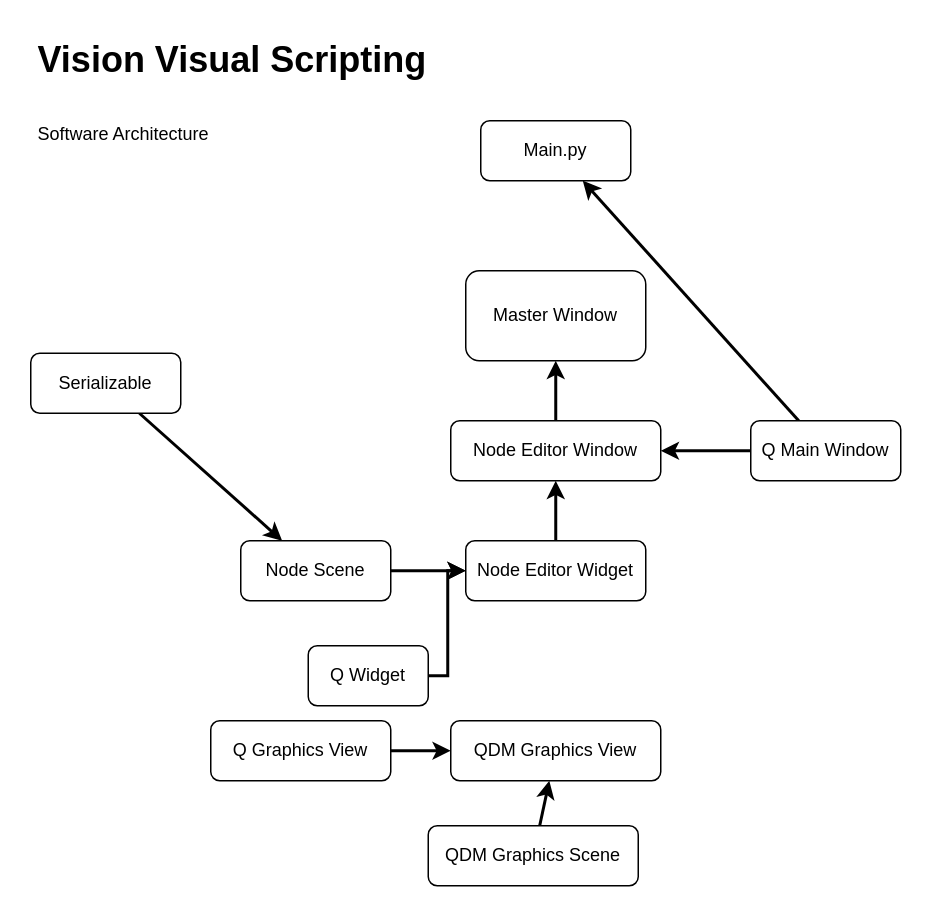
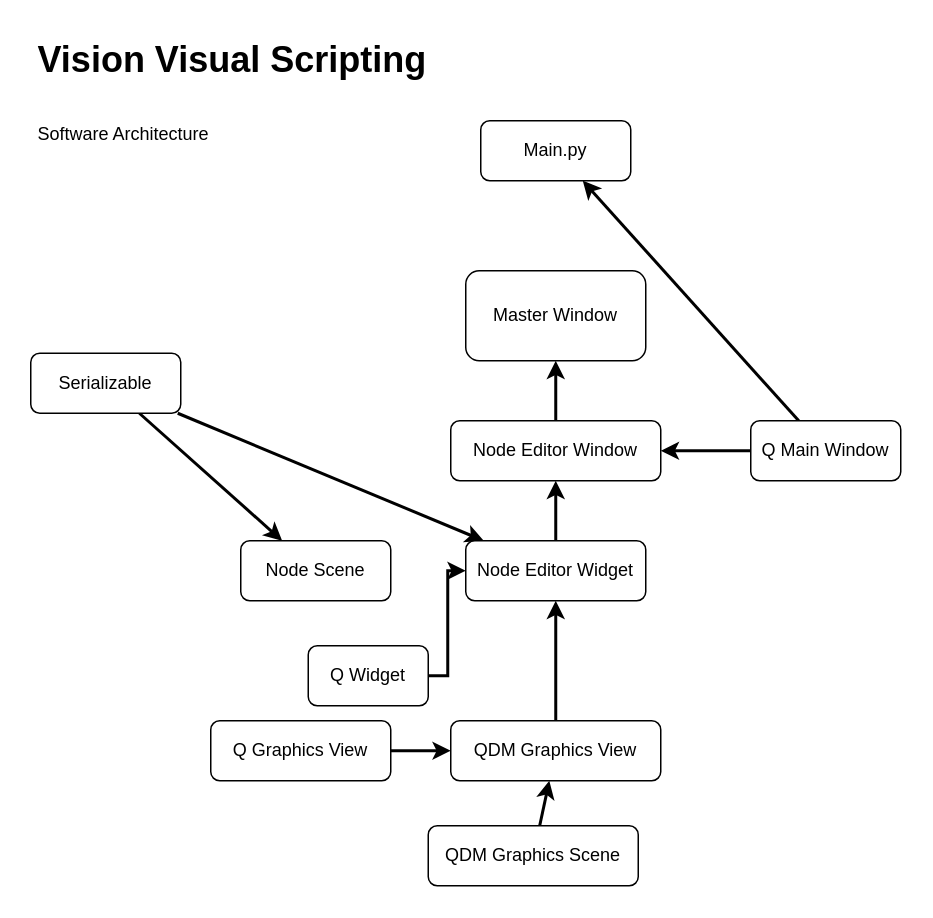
  <mxCell id="0" />
  <mxCell id="1" parent="0" />
  <mxCell id="2" value="&lt;h1&gt;&lt;span&gt;Vision Visual Scripting&lt;/span&gt;&lt;/h1&gt;&lt;h1&gt;&lt;span style=&quot;font-size: 12px ; font-weight: normal&quot;&gt;Software Architecture&lt;/span&gt;&lt;br&gt;&lt;/h1&gt;" style="text;html=1;strokeColor=none;fillColor=none;spacing=5;spacingTop=-20;whiteSpace=wrap;overflow=hidden;rounded=0;" vertex="1" parent="1"><mxGeometry x="20" y="20" width="340" height="110" as="geometry" /></mxCell>
  <mxCell id="3" value="" style="rounded=0;orthogonalLoop=1;jettySize=auto;html=1;endArrow=none;endFill=0;startArrow=classic;startFill=1;strokeWidth=2;" edge="1" parent="1" source="4" target="10"><mxGeometry relative="1" as="geometry" /></mxCell>
  <mxCell id="4" value="Main.py" style="rounded=1;whiteSpace=wrap;html=1;" vertex="1" parent="1"><mxGeometry x="320" y="80" width="100" height="40" as="geometry" /></mxCell>
  <mxCell id="5" value="" style="rounded=0;orthogonalLoop=1;jettySize=auto;html=1;jumpSize=6;jumpStyle=none;targetPerimeterSpacing=0;strokeWidth=2;" edge="1" parent="1" source="9" target="6"><mxGeometry relative="1" as="geometry" /></mxCell>
  <mxCell id="6" value="Master Window" style="whiteSpace=wrap;html=1;rounded=1;" vertex="1" parent="1"><mxGeometry x="310" y="180" width="120" height="60" as="geometry" /></mxCell>
  <mxCell id="7" value="" style="rounded=0;orthogonalLoop=1;jettySize=auto;html=1;startArrow=classic;startFill=1;endArrow=none;endFill=0;strokeWidth=2;" edge="1" parent="1" source="9" target="10"><mxGeometry relative="1" as="geometry" /></mxCell>
  <mxCell id="8" value="" style="rounded=0;orthogonalLoop=1;jettySize=auto;html=1;startArrow=classic;startFill=1;endArrow=none;endFill=0;strokeWidth=2;" edge="1" parent="1" source="9" target="14"><mxGeometry relative="1" as="geometry" /></mxCell>
  <mxCell id="9" value="Node Editor Window" style="whiteSpace=wrap;html=1;rounded=1;" vertex="1" parent="1"><mxGeometry x="300" y="280" width="140" height="40" as="geometry" /></mxCell>
  <mxCell id="10" value="Q Main Window" style="whiteSpace=wrap;html=1;rounded=1;" vertex="1" parent="1"><mxGeometry x="500" y="280" width="100" height="40" as="geometry" /></mxCell>
  <mxCell id="11" value="" style="rounded=0;orthogonalLoop=1;jettySize=auto;html=1;startArrow=classic;startFill=1;endArrow=none;endFill=0;strokeWidth=2;edgeStyle=elbowEdgeStyle;" edge="1" parent="1" source="14" target="15"><mxGeometry relative="1" as="geometry" /></mxCell>
- <mxCell id="12" value="" style="rounded=0;orthogonalLoop=1;jettySize=auto;html=1;startArrow=classic;startFill=1;endArrow=none;endFill=0;strokeWidth=2;" edge="1" parent="1" source="14" target="17"><mxGeometry relative="1" as="geometry" /></mxCell>
+ <mxCell id="12" value="" style="rounded=0;orthogonalLoop=1;jettySize=auto;html=1;startArrow=classic;startFill=1;endArrow=none;endFill=0;strokeWidth=2;" edge="1" parent="1" source="14" target="21"><mxGeometry relative="1" as="geometry" /></mxCell>
+ <mxCell id="13" value="" style="rounded=0;orthogonalLoop=1;jettySize=auto;html=1;startArrow=classic;startFill=1;endArrow=none;endFill=0;strokeWidth=2;" edge="1" parent="1" source="14" target="20"><mxGeometry relative="1" as="geometry" /></mxCell>
  <mxCell id="14" value="Node Editor Widget" style="whiteSpace=wrap;html=1;rounded=1;" vertex="1" parent="1"><mxGeometry x="310" y="360" width="120" height="40" as="geometry" /></mxCell>
  <mxCell id="15" value="Q Widget" style="whiteSpace=wrap;html=1;rounded=1;" vertex="1" parent="1"><mxGeometry x="205" y="430" width="80" height="40" as="geometry" /></mxCell>
  <mxCell id="16" value="" style="rounded=0;orthogonalLoop=1;jettySize=auto;html=1;startArrow=classic;startFill=1;endArrow=none;endFill=0;strokeWidth=2;" edge="1" parent="1" source="17" target="21"><mxGeometry relative="1" as="geometry" /></mxCell>
  <mxCell id="17" value="Node Scene" style="whiteSpace=wrap;html=1;rounded=1;" vertex="1" parent="1"><mxGeometry x="160" y="360" width="100" height="40" as="geometry" /></mxCell>
  <mxCell id="18" value="" style="rounded=0;orthogonalLoop=1;jettySize=auto;html=1;startArrow=classic;startFill=1;endArrow=none;endFill=0;strokeWidth=2;" edge="1" parent="1" source="20" target="22"><mxGeometry relative="1" as="geometry" /></mxCell>
  <mxCell id="19" value="" style="rounded=0;orthogonalLoop=1;jettySize=auto;html=1;startArrow=classic;startFill=1;endArrow=none;endFill=0;strokeWidth=2;" edge="1" parent="1" source="20" target="23"><mxGeometry relative="1" as="geometry" /></mxCell>
  <mxCell id="20" value="QDM Graphics View" style="whiteSpace=wrap;html=1;rounded=1;" vertex="1" parent="1"><mxGeometry x="300" y="480" width="140" height="40" as="geometry" /></mxCell>
  <mxCell id="21" value="Serializable" style="whiteSpace=wrap;html=1;rounded=1;" vertex="1" parent="1"><mxGeometry x="20" y="235" width="100" height="40" as="geometry" /></mxCell>
  <mxCell id="22" value="Q Graphics View" style="whiteSpace=wrap;html=1;rounded=1;" vertex="1" parent="1"><mxGeometry x="140" y="480" width="120" height="40" as="geometry" /></mxCell>
  <mxCell id="23" value="QDM Graphics Scene" style="whiteSpace=wrap;html=1;rounded=1;" vertex="1" parent="1"><mxGeometry x="285" y="550" width="140" height="40" as="geometry" /></mxCell>
